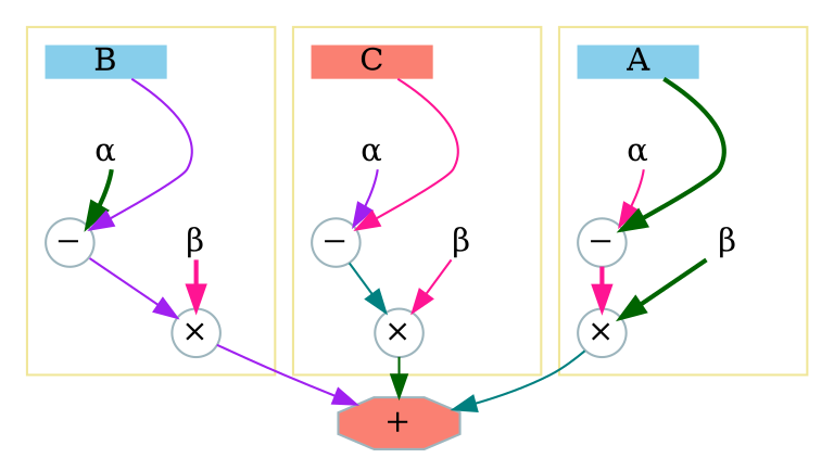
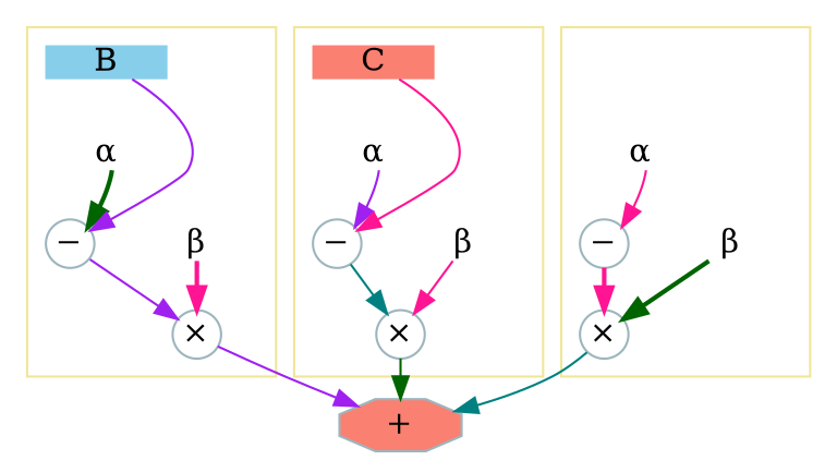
  digraph {
    rankdir=TB
    ranksep="0.25 equally"
    node [color="#9db5bd" margin="0.0,0.0" shape=none]
    edge [color="#9db5bd" style=solid]
    n1 [height=0.2 label=<&alpha;>]
    n2 [height=0.2 label=<&alpha;>]
    n3 [height=0.2 label=<&alpha;>]
    n4 [height=0.2 label=<&minus;> shape=circle]
    n5 [height=0.2 label=<&minus;> shape=circle]
    n6 [height=0.2 label=<&minus;> shape=circle]
    n7 [height=0.2 label=<&beta;>]
    n8 [height=0.2 label=<&beta;>]
    n9 [height=0.2 label=<&beta;>]
    n10 [height=0.2 label=<&times;> shape=circle]
    n11 [height=0.2 label=<&times;> shape=circle]
    n12 [height=0.2 label=<&times;> shape=circle]
    n13 [height=0.2 label="+" shape=octagon style=filled fillcolor=salmon]
-   A [height=0.2 style=filled fillcolor=skyblue]
    B [height=0.2 style=filled fillcolor=skyblue]
    C [height=0.2 style=filled fillcolor=salmon]
    subgraph sub_1 {
      n1
      n2
      n3
    }
    subgraph sub_2 {
      n4
      n5
      n6
    }
    subgraph sub_3 {
      n7
      n8
      n9
    }
    subgraph sub_4 {
      n10
      n11
      n12
    }
    subgraph sub_5 {
      n13
    }
    subgraph cluster_6 {
      color="#f0e699"
      n1
      n4
      n7
      n10
-     A
    }
    subgraph cluster_7 {
      color="#f0e699"
      n2
      n5
      n8
      n11
      B
    }
    subgraph cluster_8 {
      color="#f0e699"
      n3
      n6
      n9
      n12
      C
    }
    n1 -> n4 [style=invis]
    n1 -> n4 [color=deeppink constraint=FALSE]
    n2 -> n5 [style=invis]
    n2 -> n5 [color=darkgreen constraint=FALSE style=bold]
    n3 -> n6 [style=invis]
    n3 -> n6 [color=purple constraint=FALSE]
    n4 -> n10 [color=deeppink style=bold]
    n5 -> n11 [color=purple]
    n6 -> n12 [color=teal]
    n7 -> n10 [color=darkgreen style=bold]
    n8 -> n11 [color=deeppink style=bold]
    n9 -> n12 [color=deeppink]
    n10 -> n13 [color=teal]
    n11 -> n13 [color=purple]
    n12 -> n13 [color=darkgreen]
-   A -> n1 [style=invis]
-   A -> n4 [color=darkgreen constraint=FALSE style=bold]
    B -> n2 [style=invis]
    B -> n5 [color=purple constraint=FALSE]
    C -> n3 [style=invis]
    C -> n6 [color=deeppink constraint=FALSE]
  }
